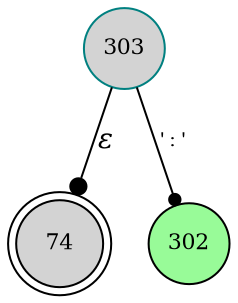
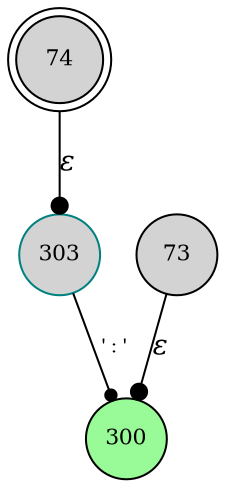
  digraph {
    rankdir=TB
    node [color=black fillcolor=lightgrey fixedsize=true fontsize=11 shape=circle style=filled peripheries=1]
    edge [arrowhead=dot fontname="Times-Italic"]
    n1 [label=74 shape=doublecircle width=.6 peripheries=""]
-   n3 [fillcolor=palegreen label=302 width=.55]
+   n2 [label=73 width=.55]
+   n3 [fillcolor=palegreen label=300 width=.55]
    n4 [color=teal label=303 width=.55]
-   n4 -> n1 [label="&epsilon;"]
+   n2 -> n3 [label="&epsilon;"]
+   n1 -> n4 [label="&epsilon;"]
    n4 -> n3 [arrowsize=.7 fontname=Courier fontsize=11 label="':'"]
  }
